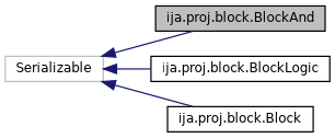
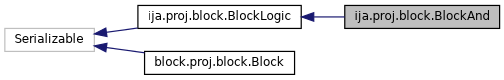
  digraph {
    rankdir=LR
    node [color=black fillcolor=white fontname=Helvetica fontsize=10 shape=record style=filled]
    edge [color=midnightblue dir=back fontname=Helvetica fontsize=10 labelfontname=Helvetica labelfontsize=10 style=solid]
    n1 [fillcolor=grey75 fontcolor=black height=0.2 label="ija.proj.block.BlockAnd" width=0.4]
    n2 [height=0.2 label="ija.proj.block.BlockLogic" width=0.4]
-   n3 [height=0.2 label="ija.proj.block.Block" width=0.4]
+   n3 [height=0.2 label="block.proj.block.Block" width=0.4]
    n4 [color=grey75 height=0.2 label=Serializable width=0.4]
-   n4 -> n1
+   n2 -> n1
    n4 -> n2
    n4 -> n3
  }
